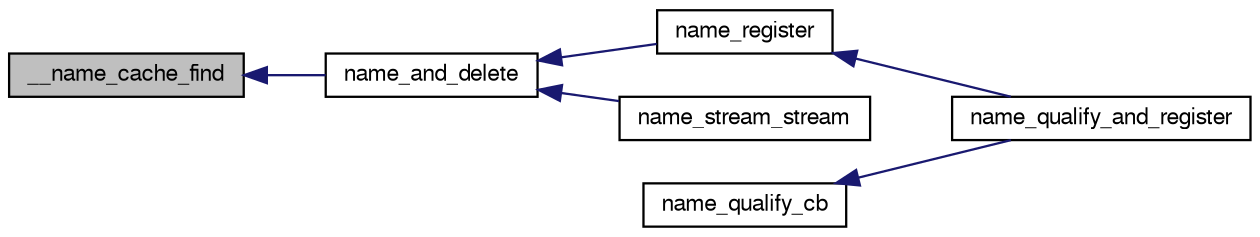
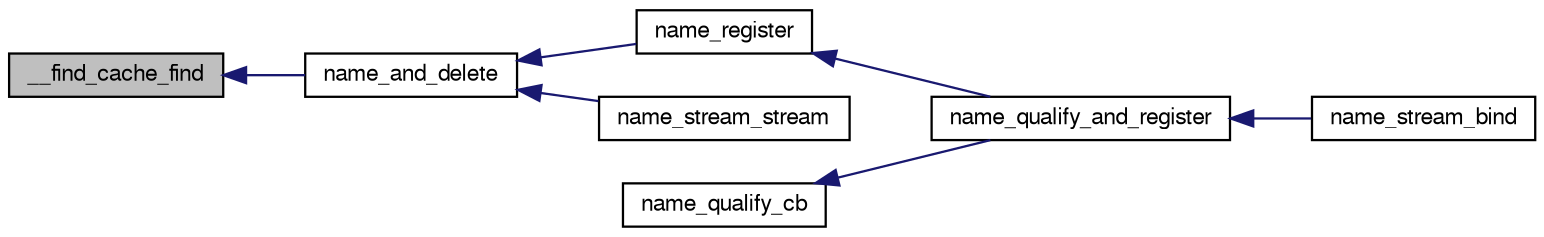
  digraph {
    rankdir=LR
    node [color=black fillcolor=white fontname=FreeSans fontsize=10 shape=record style=filled]
    edge [color=midnightblue dir=back fontname=FreeSans fontsize=10 labelfontname=FreeSans labelfontsize=10 style=solid]
-   n1 [fillcolor=grey75 fontcolor=black height=0.2 label=__name_cache_find width=0.4]
+   n1 [fillcolor=grey75 fontcolor=black height=0.2 label=__find_cache_find width=0.4]
    n2 [height=0.2 label=name_and_delete width=0.4]
    n3 [height=0.2 label=name_register width=0.4]
    n4 [height=0.2 label=name_stream_stream width=0.4]
    n5 [height=0.2 label=name_qualify_and_register width=0.4]
+   n6 [height=0.2 label=name_stream_bind width=0.4]
    n7 [height=0.2 label=name_qualify_cb width=0.4]
    n1 -> n2
    n2 -> n3
    n2 -> n4
    n3 -> n5
+   n5 -> n6
    n7 -> n5
  }
